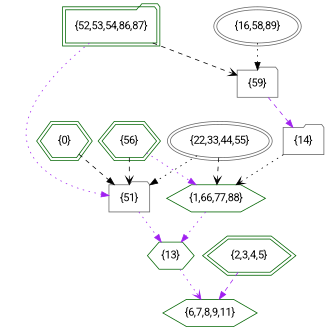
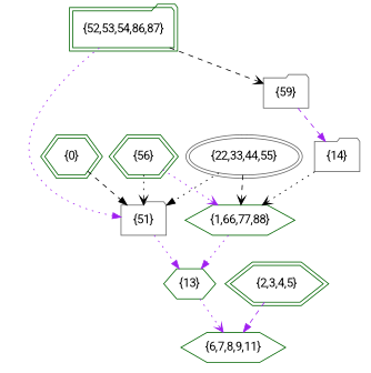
  digraph {
    fontname=Roboto
    node [color=darkgreen fontname=Roboto shape=hexagon peripheries=2]
    edge [arrowhead=normal color=purple fontname=Roboto style=dotted]
    n1 [label="{13}" peripheries=""]
    n2 [label="{6,7,8,9,11}" peripheries=1]
    n3 [color=gray40 label="{51}" peripheries=1 shape=folder]
-   n4 [color=gray40 label="{16,58,89}" shape=ellipse]
    n5 [color=gray40 label="{59}" peripheries=1 shape=folder]
    n6 [color=gray40 label="{14}" peripheries=1 shape=folder]
    n7 [color=gray40 label="{22,33,44,55}" shape=ellipse]
    n8 [label="{1,66,77,88}" peripheries=1]
    n9 [label="{0}"]
    n10 [label="{56}"]
    n11 [label="{2,3,4,5}"]
    n12 [label="{52,53,54,86,87}" shape=folder]
    n1 -> n2 [arrowhead=vee]
    n3 -> n1
-   n4 -> n5 [color=black]
    n5 -> n6 [style=dashed]
    n6 -> n8 [arrowhead=vee color=black]
    n7 -> n3 [color=black]
    n7 -> n8 [arrowhead=vee color=black style=dashed]
    n8 -> n1
    n9 -> n3 [color=black style=dashed]
-   n10 -> n3 [arrowhead=vee color=black style=dashed]
-   n10 -> n8
+   n10 -> n3 [arrowhead=vee color=black]
+   n10 -> n8 [arrowhead=vee]
    n11 -> n2 [style=dashed]
    n12 -> n3
    n12 -> n5 [arrowhead=vee color=black style=dashed]
  }
